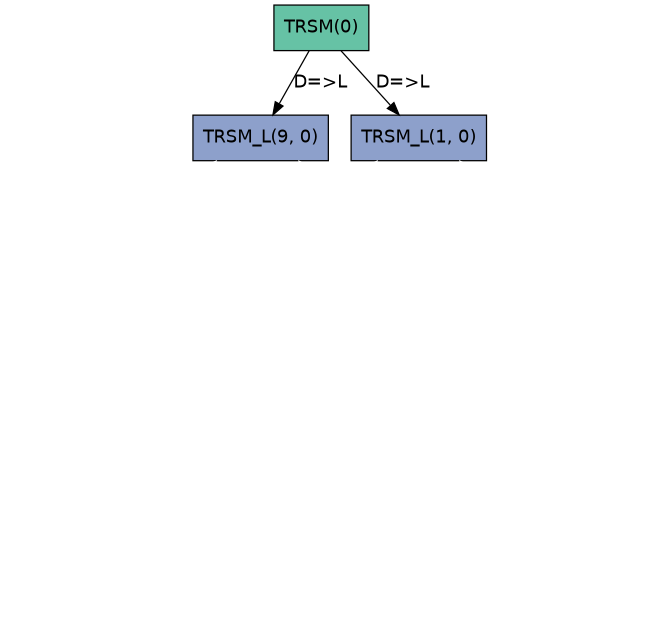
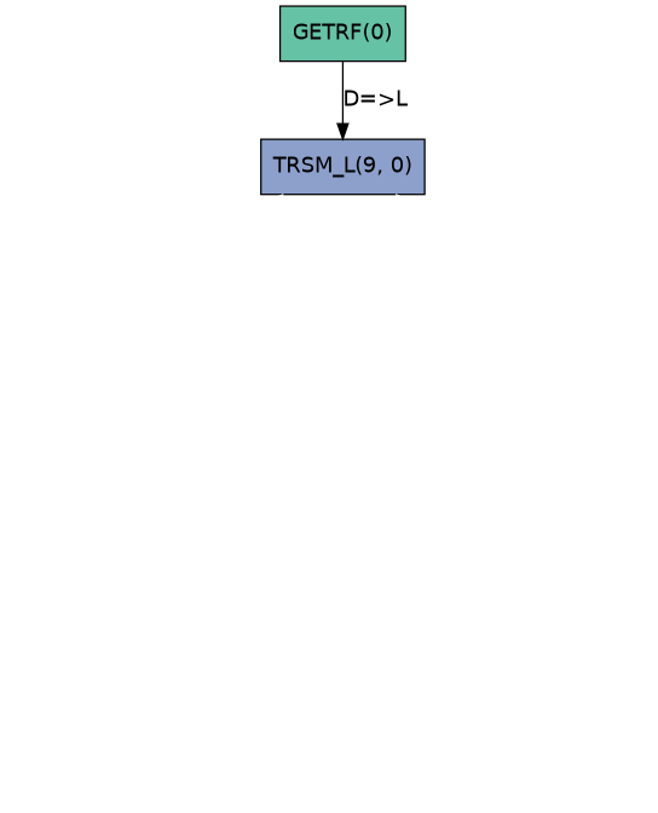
  digraph {
    fontname="DejaVu Sans"
    node [fillcolor="#FFFFFF" fontcolor=white fontname="DejaVu Sans" shape=polygon style=invisible]
    edge [color="#FFFFFF" fontname="DejaVu Sans" style=solid]
-   n1 [fillcolor="#66c2a5" fontcolor=black label="TRSM(0)" style=filled]
-   n2 [fillcolor="#8da0cb" fontcolor=black label="TRSM_L(1, 0)" style=filled]
+   n1 [fillcolor="#66c2a5" fontcolor=black label="GETRF(0)" style=filled]
    n3 [fillcolor="#8da0cb" fontcolor=black label="TRSM_L(9, 0)" style=filled]
    n4 [label="TRSM_U(0, 1)"]
    n5 [label="TRSM_U(0, 2)"]
    n6 [label="GEMM(0, 1, 2)"]
    n7 [label="GEMM(0, 1, 1)"]
    n8 [label="GEMM(0, 2, 2)"]
    n9 [label="GEMM(0, 2, 1)"]
    n10 [label="TRSM_U(1, 2)"]
    n11 [label="GETRF(1)"]
    n12 [label="GEMM(1, 2, 2)"]
    n13 [label="TRSM_L(2, 1)"]
    n14 [label="GETRF(2)"]
-   n1 -> n2 [color="#000000" label="D=>L"]
    n1 -> n3 [color="#000000" label="D=>L"]
    n1 -> n4 [style=invisible]
    n1 -> n5 [style=invisible]
-   n2 -> n6
-   n2 -> n7
    n3 -> n8
    n3 -> n9
    n4 -> n7
    n4 -> n9
    n5 -> n6
    n5 -> n8
    n6 -> n10
    n7 -> n11
    n8 -> n12
    n9 -> n13
    n10 -> n12
    n11 -> n10
    n11 -> n13
    n12 -> n14
    n13 -> n12
  }
